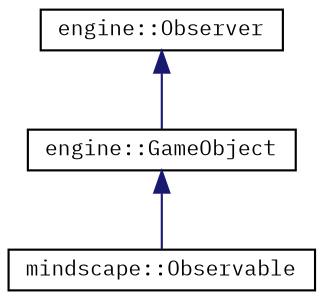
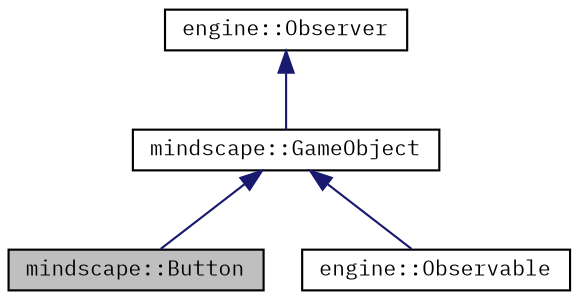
  digraph {
    fontname="IBM Plex Mono"
    node [color=black fillcolor=white fontname="IBM Plex Mono" fontsize=10 shape=record style=filled]
    edge [color=midnightblue dir=back fontname="IBM Plex Mono" fontsize=10 labelfontname=Helvetica labelfontsize=10 style=solid]
-   n2 [height=0.2 label="engine::GameObject" width=0.4]
-   n3 [height=0.2 label="mindscape::Observable" width=0.4]
+   n1 [fillcolor=grey75 fontcolor=black height=0.2 label="mindscape::Button" width=0.4]
+   n2 [height=0.2 label="mindscape::GameObject" width=0.4]
+   n3 [height=0.2 label="engine::Observable" width=0.4]
    n4 [height=0.2 label="engine::Observer" width=0.4]
+   n2 -> n1
    n2 -> n3
    n4 -> n2
  }
